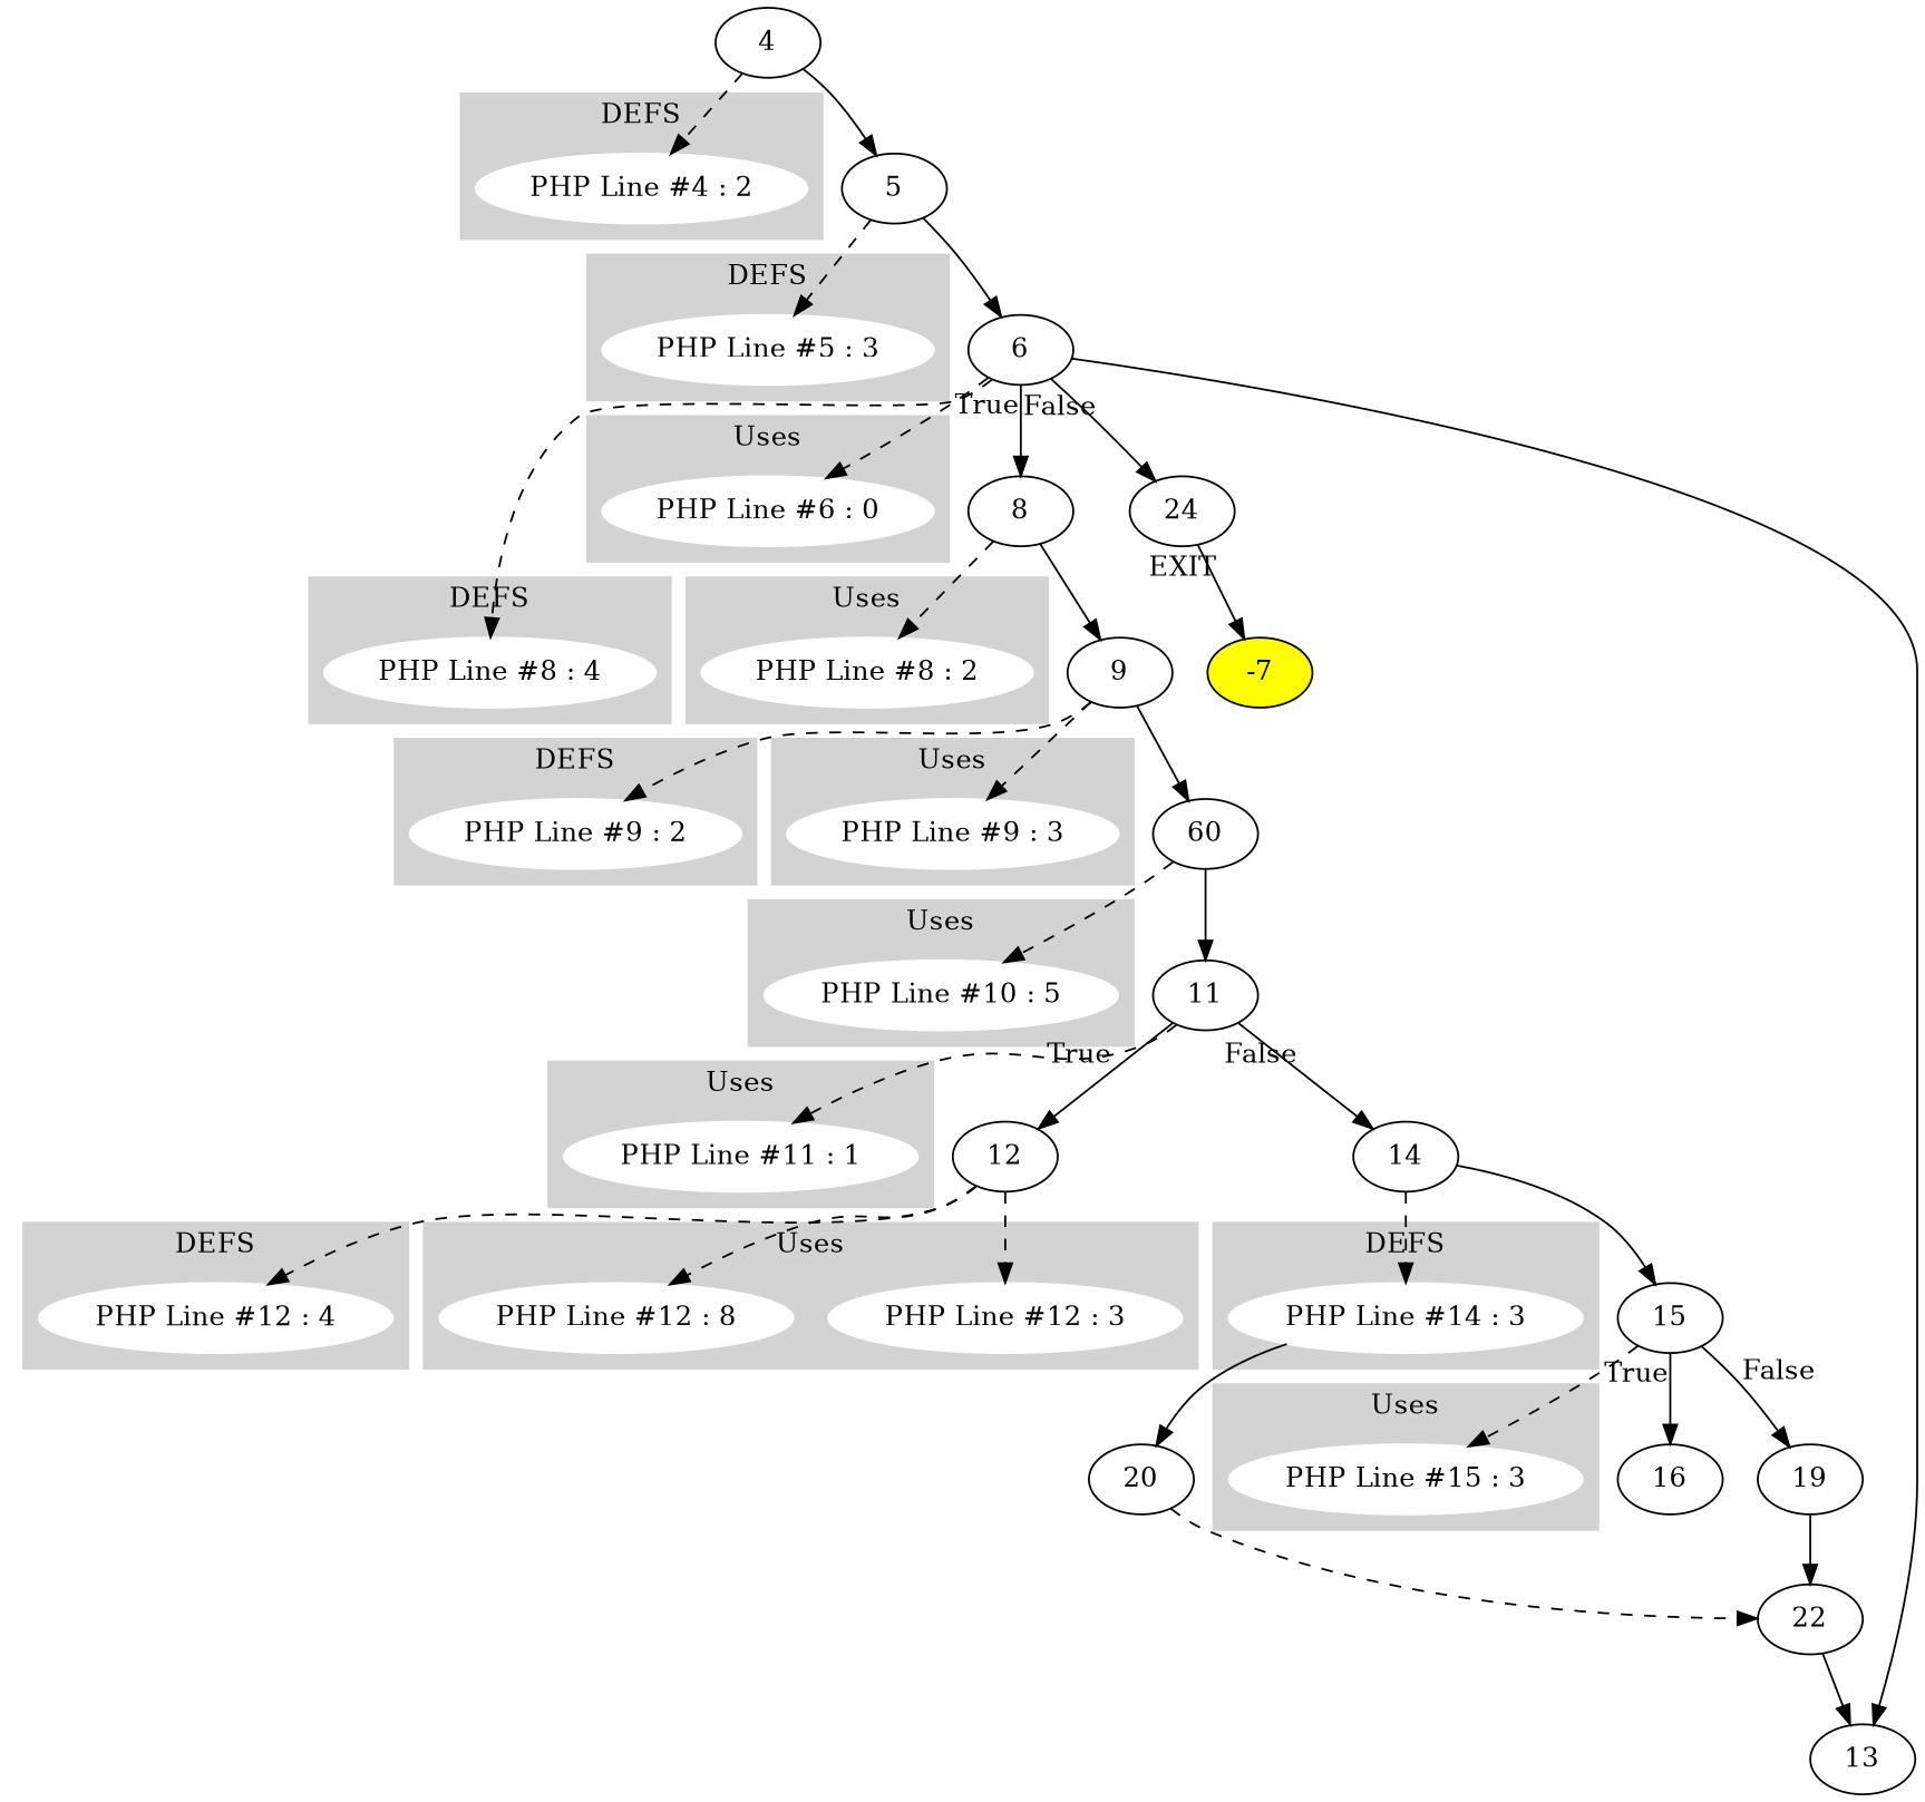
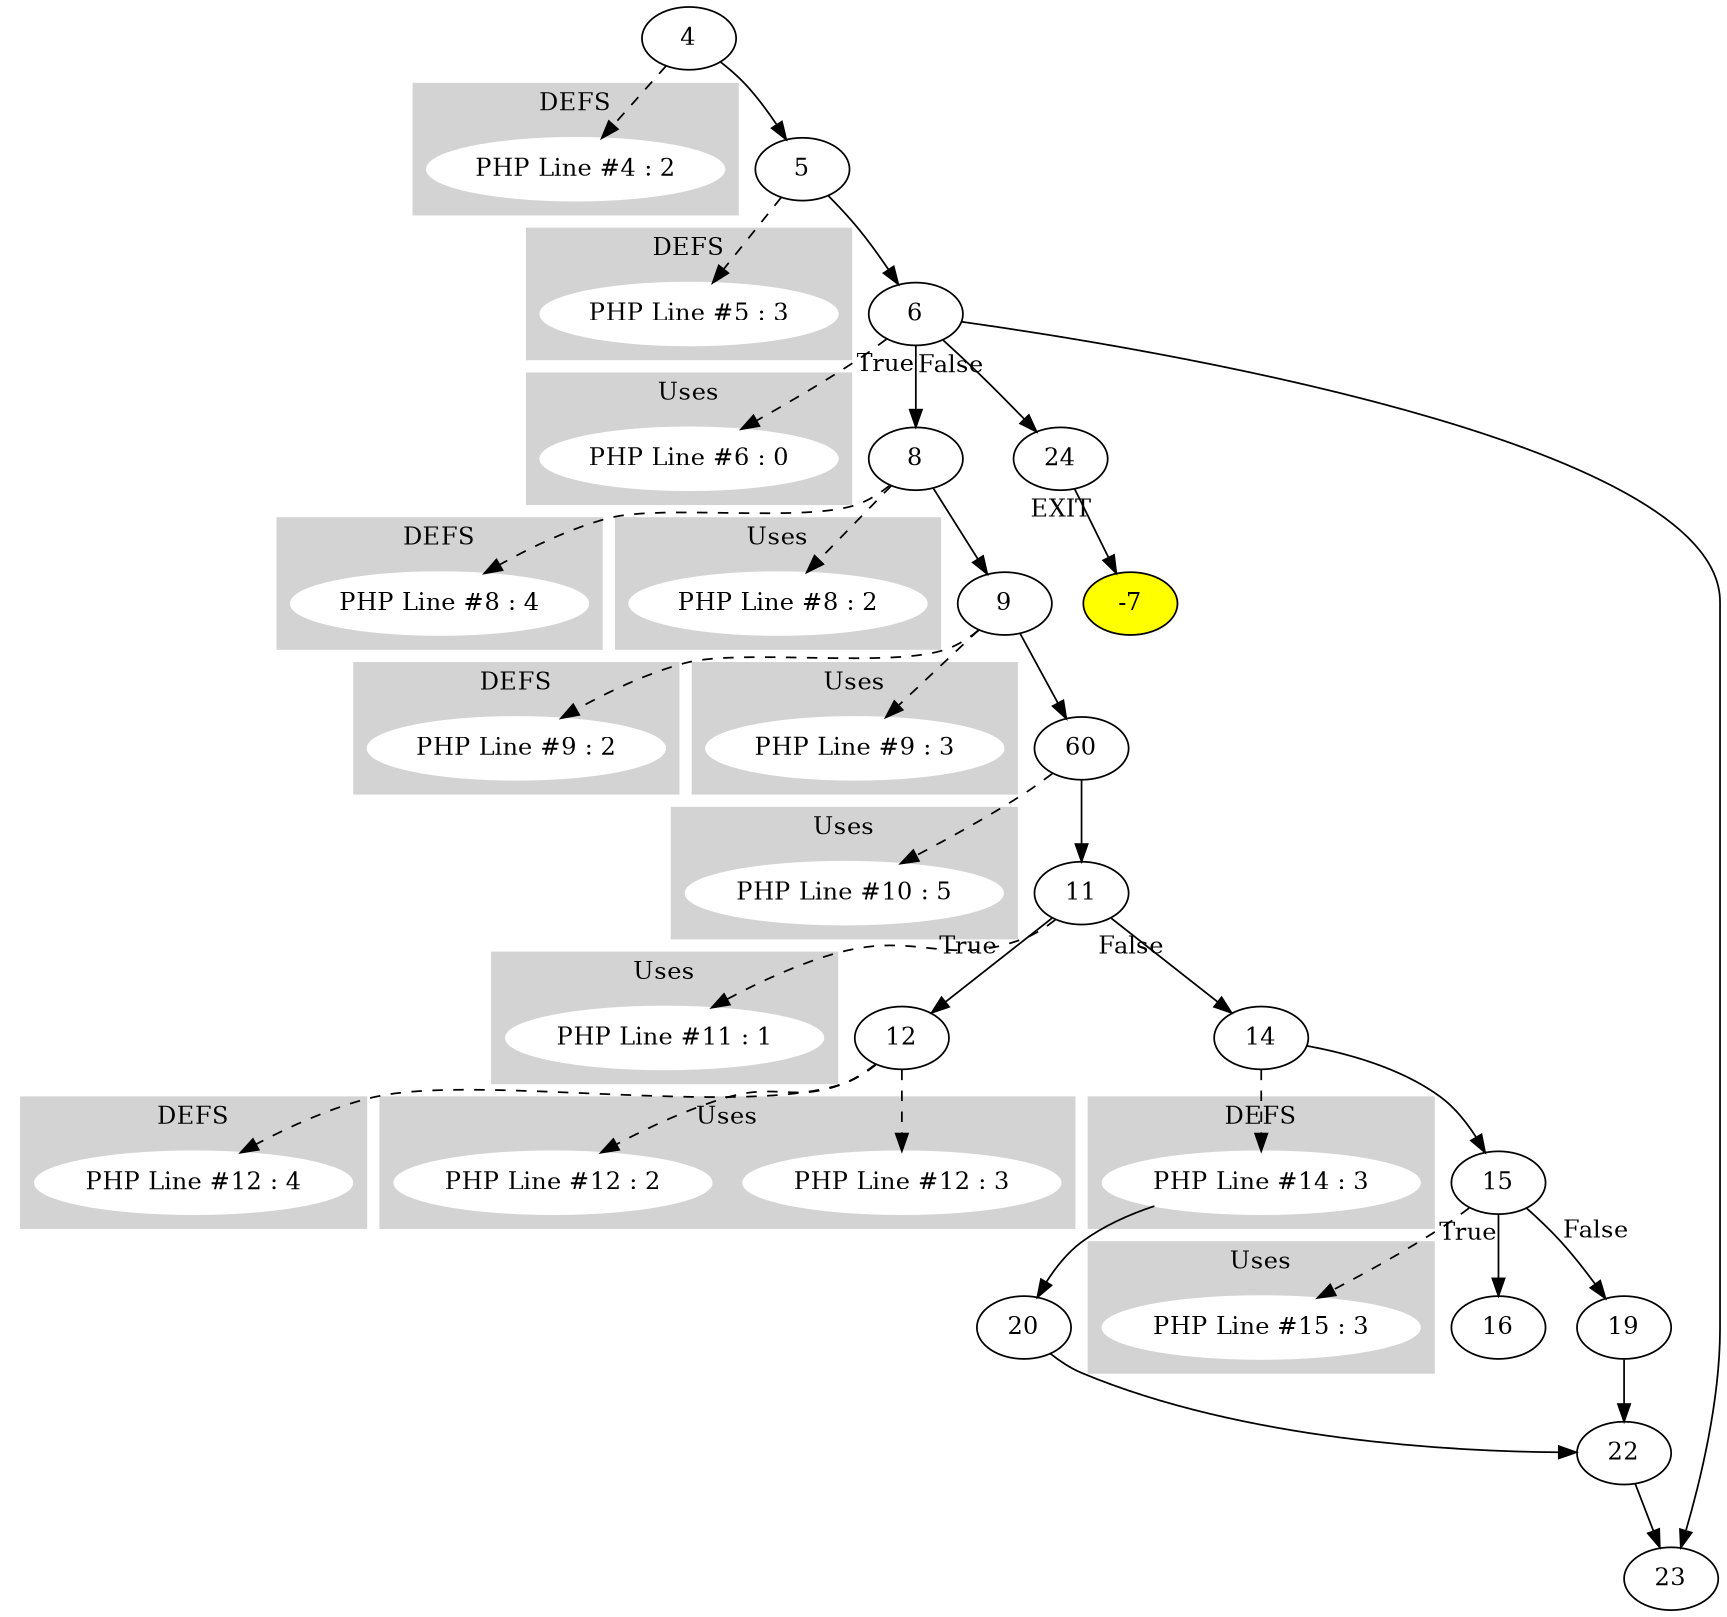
  digraph {
    n1 [color=white label="PHP Line #4 : 2" style=filled]
    n2 [color=white label="PHP Line #5 : 3" style=filled]
    n3 [color=white label="PHP Line #8 : 4" style=filled]
    n4 [color=white label="PHP Line #9 : 2" style=filled]
    n5 [color=white label="PHP Line #12 : 4" style=filled]
    n6 [color=white label="PHP Line #14 : 3" style=filled]
    n7 [color=white label="PHP Line #6 : 0" style=filled]
    n8 [color=white label="PHP Line #8 : 2" style=filled]
    n9 [color=white label="PHP Line #9 : 3" style=filled]
    n10 [color=white label="PHP Line #10 : 5" style=filled]
    n11 [color=white label="PHP Line #11 : 1" style=filled]
    n12 [color=white label="PHP Line #12 : 3" style=filled]
-   n13 [color=white label="PHP Line #12 : 8" style=filled]
+   n13 [color=white label="PHP Line #12 : 2" style=filled]
    n14 [color=white label="PHP Line #15 : 3" style=filled]
    n15 [label=20]
    n16 [label=4]
    n17 [label=5]
    n18 [label=6]
    n19 [label=8]
    n20 [label=24]
-   n21 [label=13]
+   n21 [label=23]
    n22 [label=9]
    n23 [fillcolor=yellow label=-7 style=filled]
    n24 [label=60]
    n25 [label=11]
    n26 [label=12]
    n27 [label=14]
    n28 [label=15]
    n29 [label=16]
    n30 [label=19]
    n31 [label=22]
    subgraph cluster_1 {
      color=lightgrey
      label=DEFS
      style=filled
      n1
    }
    subgraph cluster_2 {
      color=lightgrey
      label=DEFS
      style=filled
      n2
    }
    subgraph cluster_3 {
      color=lightgrey
      label=DEFS
      style=filled
      n3
    }
    subgraph cluster_4 {
      color=lightgrey
      label=DEFS
      style=filled
      n4
    }
    subgraph cluster_5 {
      color=lightgrey
      label=DEFS
      style=filled
      n5
    }
    subgraph cluster_6 {
      color=lightgrey
      label=DEFS
      style=filled
      n6
    }
    subgraph cluster_7 {
      color=lightgrey
      label=Uses
      style=filled
      n7
    }
    subgraph cluster_8 {
      color=lightgrey
      label=Uses
      style=filled
      n8
    }
    subgraph cluster_9 {
      color=lightgrey
      label=Uses
      style=filled
      n9
    }
    subgraph cluster_10 {
      color=lightgrey
      label=Uses
      style=filled
      n10
    }
    subgraph cluster_11 {
      color=lightgrey
      label=Uses
      style=filled
      n11
    }
    subgraph cluster_12 {
      color=lightgrey
      label=Uses
      style=filled
      n12
      n13
    }
    subgraph cluster_13 {
      color=lightgrey
      label=Uses
      style=filled
      n14
    }
    n6 -> n15
-   n15 -> n31 [style=dashed]
+   n15 -> n31
    n16 -> n1 [style=dashed]
    n16 -> n17
    n17 -> n2 [style=dashed]
    n17 -> n18
    n18 -> n7 [style=dashed]
    n18 -> n19 [xlabel=True]
    n18 -> n20 [xlabel=False]
    n18 -> n21
-   n18 -> n3 [style=dashed]
+   n19 -> n3 [style=dashed]
    n19 -> n8 [style=dashed]
    n19 -> n22
    n20 -> n23 [xlabel=EXIT]
    n22 -> n4 [style=dashed]
    n22 -> n9 [style=dashed]
    n22 -> n24
    n24 -> n10 [style=dashed]
    n24 -> n25
    n25 -> n11 [style=dashed]
    n25 -> n26 [xlabel=True]
    n25 -> n27 [xlabel=False]
    n26 -> n5 [style=dashed]
    n26 -> n12 [style=dashed]
    n26 -> n13 [style=dashed]
    n27 -> n6 [style=dashed]
    n27 -> n28
    n28 -> n14 [style=dashed]
    n28 -> n29 [xlabel=True]
    n28 -> n30 [xlabel=False]
    n30 -> n31
    n31 -> n21
  }
